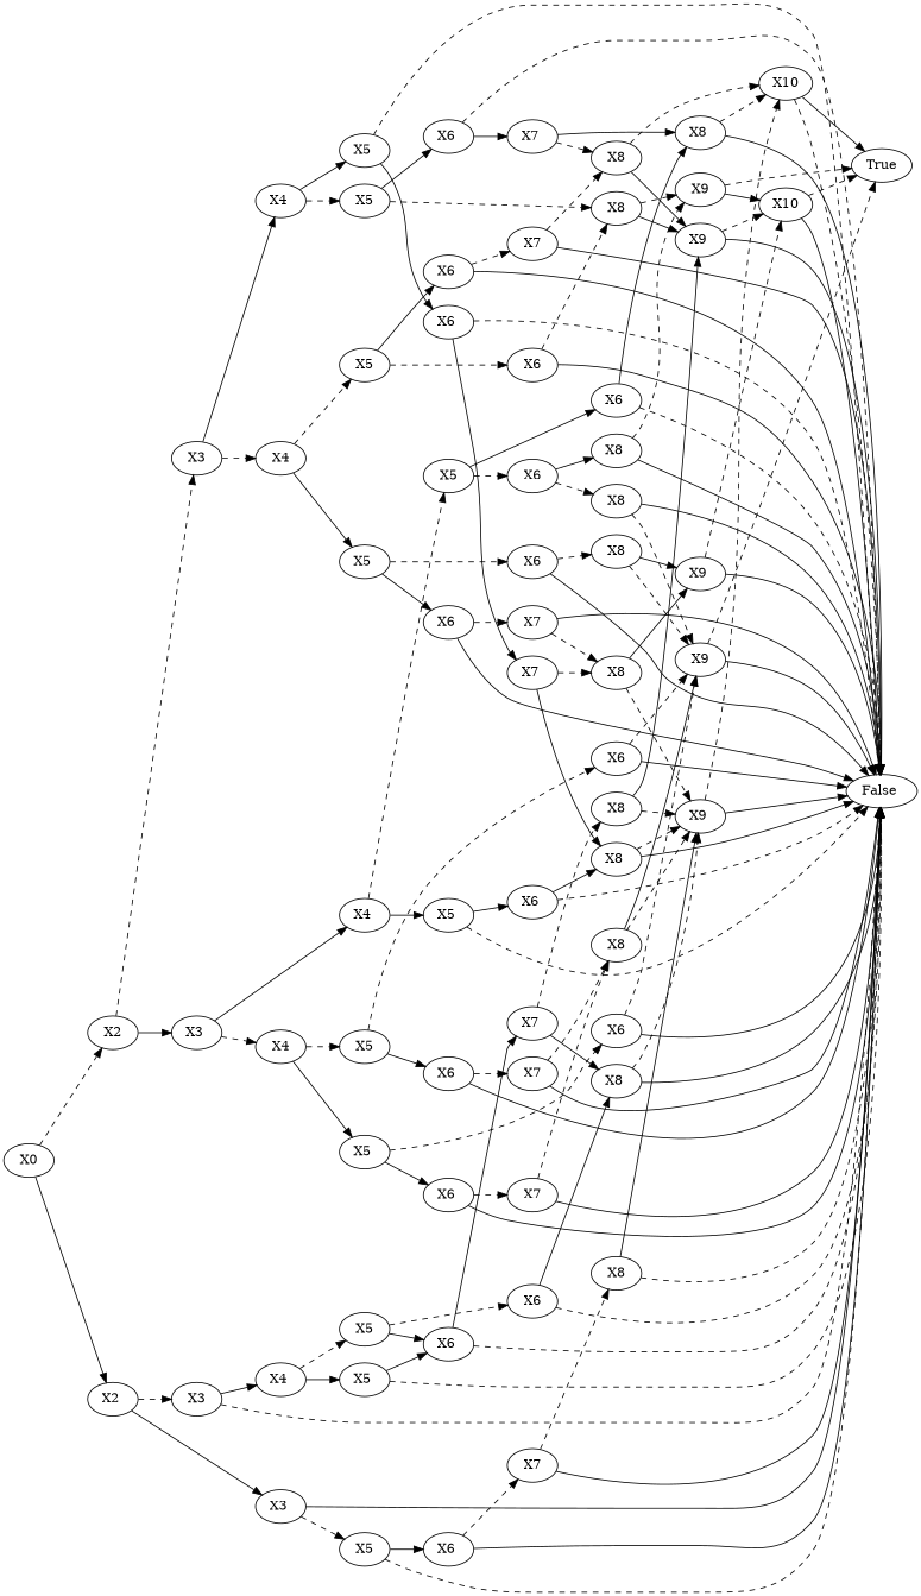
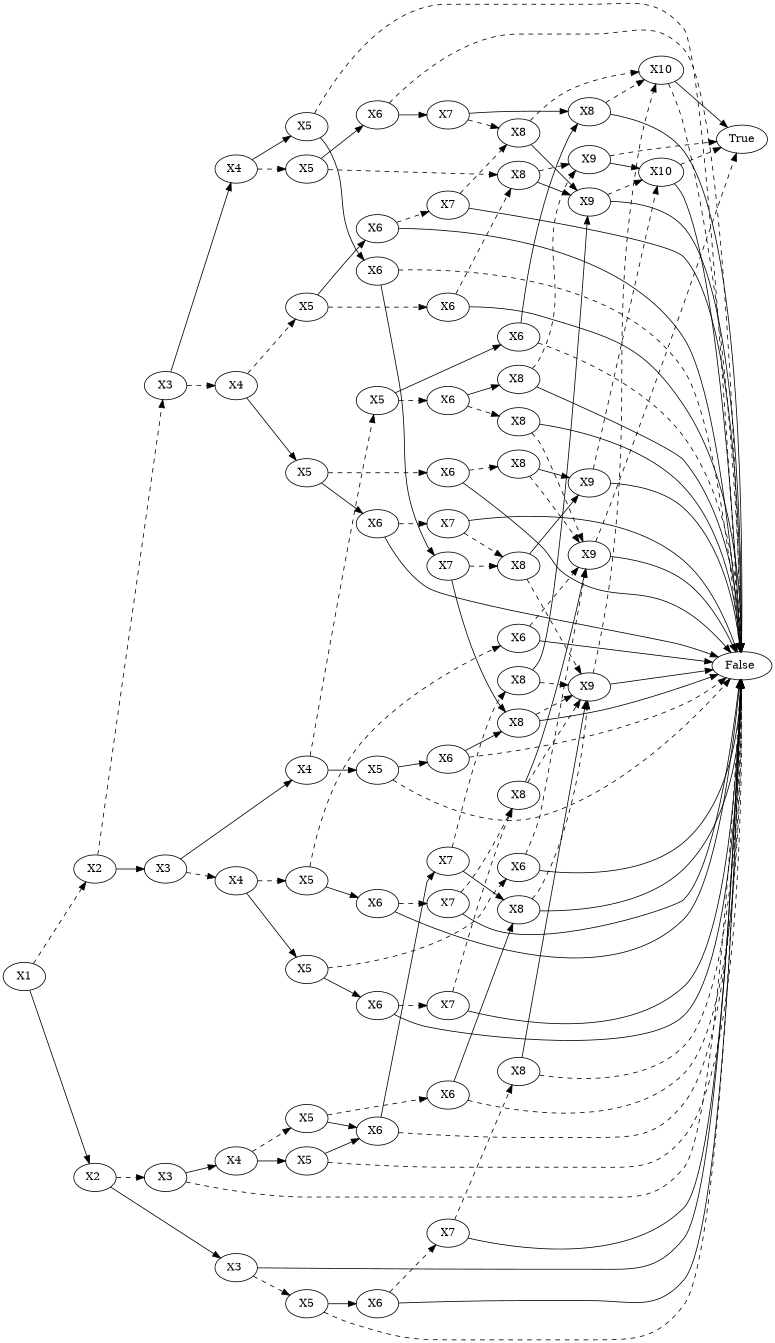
  digraph {
    rankdir=LR
    edge [fontcolor=gray]
-   n1 [label=X0]
+   n1 [label=X1]
    n2 [label=X2]
    n3 [label="X2 "]
    n4 [label=X3]
    n5 [label="X3 "]
    n6 [label=X4]
    n7 [label="X4 "]
    n8 [label=X5]
    n9 [label="X5 "]
    n10 [label=X6]
    n11 [label="X6 "]
    n12 [label=X8]
    n13 [label="False "]
    n14 [label=X9]
    n15 [label="X9 "]
    n16 [label=True]
    n17 [label=X10]
    n18 [label=X7]
    n19 [label=X8]
    n20 [label=X10]
    n21 [label=X6]
    n22 [label="X6 "]
    n23 [label=X8]
    n24 [label=X9]
    n25 [label="X9 "]
    n26 [label=X7]
    n27 [label=X8]
    n28 [label="X9 "]
    n29 [label=X5]
    n30 [label="X5 "]
    n31 [label="X6 "]
    n32 [label="X7 "]
    n33 [label="X8 "]
    n34 [label="X6 "]
    n35 [label="X7 "]
    n36 [label="X8 "]
    n37 [label=X4]
    n38 [label="X4 "]
    n39 [label=X5]
    n40 [label="X5 "]
    n41 [label=X6]
    n42 [label="X6 "]
    n43 [label=X7]
    n44 [label=X8]
    n45 [label=X6]
    n46 [label="X6 "]
    n47 [label=X7]
    n48 [label=X5]
    n49 [label="X5 "]
    n50 [label=X6]
    n51 [label="X6 "]
    n52 [label=X8]
    n53 [label="X8 "]
    n54 [label="X6 "]
    n55 [label=X3]
    n56 [label="X3 "]
    n57 [label="X4 "]
    n58 [label=X5]
    n59 [label="X5 "]
    n60 [label=X6]
    n61 [label="X6 "]
    n62 [label="X8 "]
    n63 [label="X7 "]
    n64 [label=X8]
    n65 [label=X5]
    n66 [label="X6 "]
    n67 [label=X7]
    n68 [label=X8]
    n1 -> n2 [style=dashed]
    n1 -> n3
    n2 -> n4 [style=dashed]
    n2 -> n5
    n3 -> n55 [style=dashed]
    n3 -> n56
    n4 -> n6 [style=dashed]
    n4 -> n7
    n5 -> n37 [style=dashed]
    n5 -> n38
    n6 -> n8 [style=dashed]
    n6 -> n9
    n7 -> n29 [style=dashed]
    n7 -> n30
    n8 -> n10 [style=dashed]
    n8 -> n11
    n9 -> n21 [style=dashed]
    n9 -> n22
    n10 -> n12 [style=dashed]
    n10 -> n13
    n11 -> n13
    n11 -> n18 [style=dashed]
    n12 -> n14 [style=dashed]
    n12 -> n15
    n14 -> n16 [style=dashed]
    n14 -> n17
    n15 -> n13
    n15 -> n17 [style=dashed]
    n17 -> n13
    n17 -> n16 [style=dashed]
    n18 -> n13
    n18 -> n19 [style=dashed]
    n19 -> n15
    n19 -> n20 [style=dashed]
    n20 -> n13 [style=dashed]
    n20 -> n16
    n21 -> n13
    n21 -> n23 [style=dashed]
    n22 -> n13
    n22 -> n26 [style=dashed]
    n23 -> n24 [style=dashed]
    n23 -> n25
    n24 -> n13
    n24 -> n16 [style=dashed]
    n25 -> n13
    n25 -> n17 [style=dashed]
    n26 -> n13
    n26 -> n27 [style=dashed]
    n27 -> n25
    n27 -> n28 [style=dashed]
    n28 -> n13
    n28 -> n20 [style=dashed]
    n29 -> n12 [style=dashed]
    n29 -> n31
    n30 -> n13 [style=dashed]
    n30 -> n34
    n31 -> n13 [style=dashed]
    n31 -> n32
    n32 -> n19 [style=dashed]
    n32 -> n33
    n33 -> n13
    n33 -> n20 [style=dashed]
    n34 -> n13 [style=dashed]
    n34 -> n35
    n35 -> n27 [style=dashed]
    n35 -> n36
    n36 -> n13
    n36 -> n28 [style=dashed]
    n37 -> n39 [style=dashed]
    n37 -> n40
    n38 -> n48 [style=dashed]
    n38 -> n49
    n39 -> n41 [style=dashed]
    n39 -> n42
    n40 -> n45 [style=dashed]
    n40 -> n46
    n41 -> n13
    n41 -> n24 [style=dashed]
    n42 -> n13
    n42 -> n43 [style=dashed]
    n43 -> n13
    n43 -> n44 [style=dashed]
    n44 -> n24
    n44 -> n28 [style=dashed]
    n45 -> n13
    n45 -> n24 [style=dashed]
    n46 -> n13
    n46 -> n47 [style=dashed]
    n47 -> n13
    n47 -> n44 [style=dashed]
    n48 -> n50 [style=dashed]
    n48 -> n51
    n49 -> n13 [style=dashed]
    n49 -> n54
    n50 -> n52 [style=dashed]
    n50 -> n53
    n51 -> n13 [style=dashed]
    n51 -> n33
    n52 -> n13
    n52 -> n24 [style=dashed]
    n53 -> n13
    n53 -> n14 [style=dashed]
    n54 -> n13 [style=dashed]
    n54 -> n36
    n55 -> n13 [style=dashed]
    n55 -> n57
    n56 -> n13
    n56 -> n65 [style=dashed]
    n57 -> n58 [style=dashed]
    n57 -> n59
    n58 -> n60 [style=dashed]
    n58 -> n61
    n59 -> n13 [style=dashed]
    n59 -> n61
    n60 -> n13 [style=dashed]
    n60 -> n62
    n61 -> n13 [style=dashed]
    n61 -> n63
    n62 -> n13
    n62 -> n28 [style=dashed]
    n63 -> n62
    n63 -> n64 [style=dashed]
    n64 -> n15
    n64 -> n28 [style=dashed]
    n65 -> n13 [style=dashed]
    n65 -> n66
    n66 -> n13
    n66 -> n67 [style=dashed]
    n67 -> n13
    n67 -> n68 [style=dashed]
    n68 -> n13 [style=dashed]
    n68 -> n28
  }
